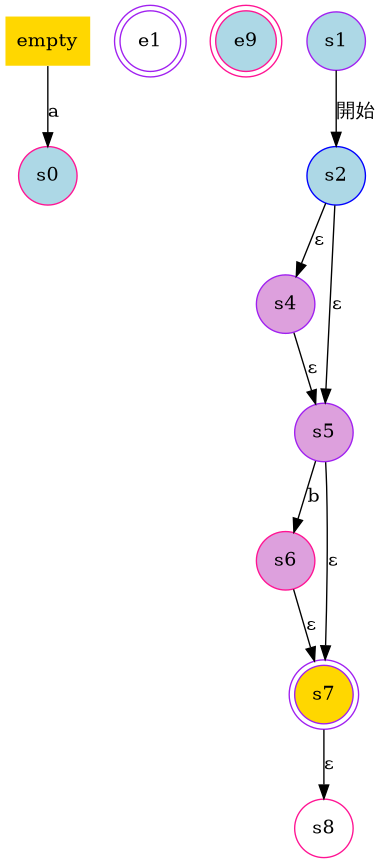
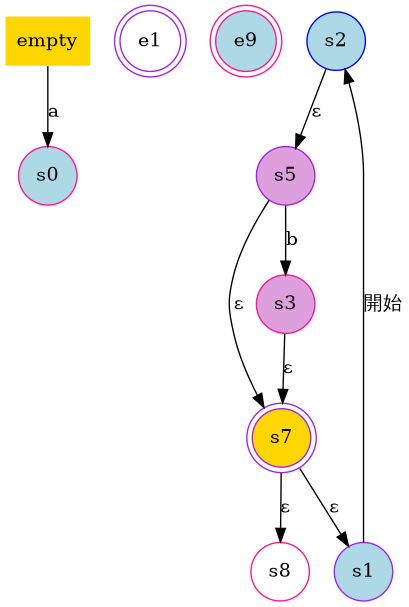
  digraph {
    rankdir=TB
    node [color=purple fillcolor=lightblue shape=circle style=filled]
    empty [fillcolor=gold shape=plaintext]
    s0 [color=deeppink]
    e1 [fillcolor=white shape=doublecircle]
    n4 [color=deeppink label=e9 shape=doublecircle]
    s2 [color=blue]
    s1
-   s4 [fillcolor=plum]
    s5 [fillcolor=plum]
-   s6 [color=deeppink fillcolor=plum]
+   s6 [color=deeppink fillcolor=plum label=s3]
    s7 [fillcolor=gold shape=doublecircle]
    s8 [color=deeppink fillcolor=white]
    empty -> s0 [label=a]
-   s2 -> s4 [label="ε"]
    s2 -> s5 [label="ε"]
    s1 -> s2 [label="開始"]
-   s4 -> s5 [label="ε"]
    s5 -> s6 [label=b]
    s5 -> s7 [label="ε"]
    s6 -> s7 [label="ε"]
+   s7 -> s1 [label="ε"]
    s7 -> s8 [label="ε"]
  }
